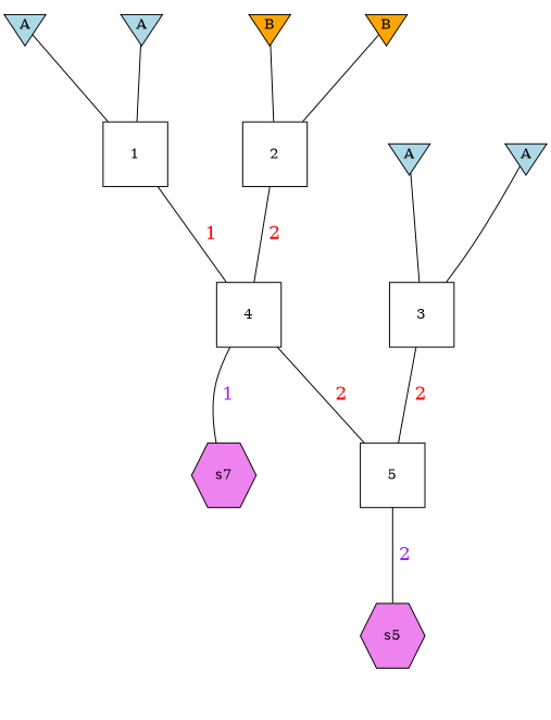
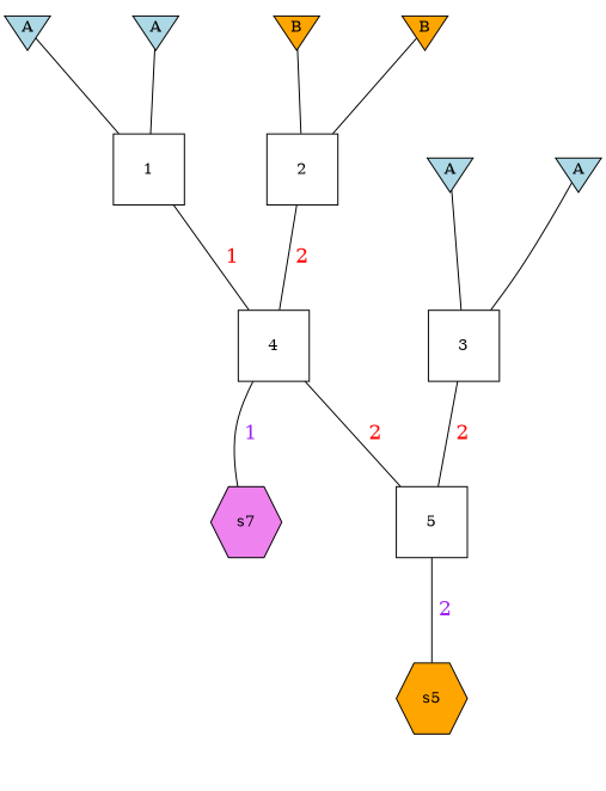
  digraph {
    compress=false
    label="  "
    nodesep=1
    ranksep=1
    node [fixedsize=true regular=1 shape=invtriangle style=filled]
    edge [dir=none style=solid]
    n1 [fillcolor=lightblue height=0.56 label=A]
    n2 [height=0.86 label=1 shape=box style=""]
    n3 [height=0.86 label=4 shape=box style=""]
    n4 [fillcolor=orange height=0.56 label=B]
    n5 [height=0.86 label=2 shape=box style=""]
    n6 [fillcolor=lightblue height=0.56 label=A]
    n7 [height=0.86 label=3 shape=box style=""]
    n8 [height=0.86 label=5 shape=box style=""]
    n9 [fillcolor=lightblue height=0.56 label=A]
    n10 [fillcolor=orange height=0.56 label=B]
    n11 [fillcolor=lightblue height=0.56 label=A]
    n12 [fillcolor=violet height=0.86 label=s7 shape=hexagon]
-   n13 [fillcolor=violet height=0.86 label=s5 shape=hexagon]
+   n13 [fillcolor=orange height=0.86 label=s5 shape=hexagon]
    n1 -> n2
    n2 -> n3 [fontcolor=red fontsize=18 label=" 1"]
    n3 -> n8 [fontcolor=red fontsize=18 label=" 2"]
    n3 -> n12 [fontcolor=purple fontsize=18 label=" 1"]
    n4 -> n5
    n5 -> n3 [fontcolor=red fontsize=18 label=" 2"]
    n6 -> n7
    n7 -> n8 [fontcolor=red fontsize=18 label=" 2"]
    n8 -> n13 [fontcolor=purple fontsize=18 label=" 2"]
    n9 -> n2
    n10 -> n5
    n11 -> n7
  }
